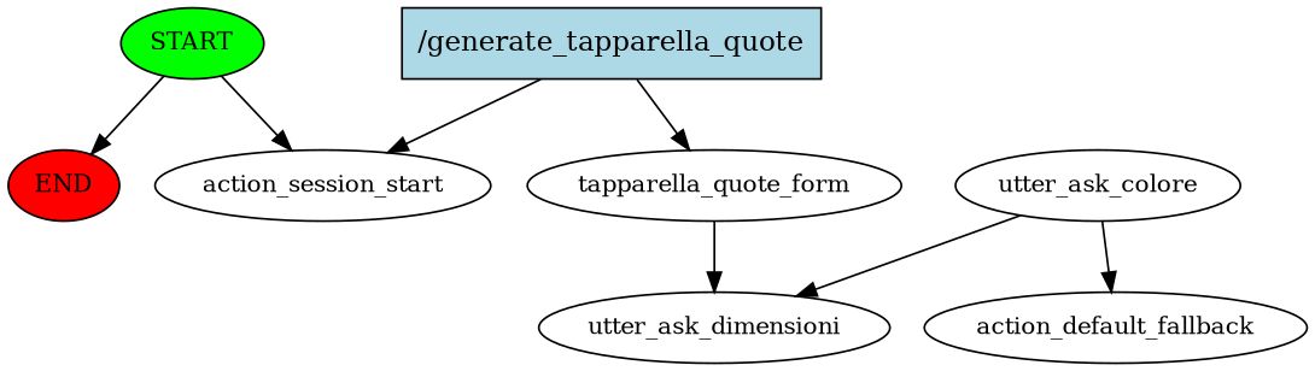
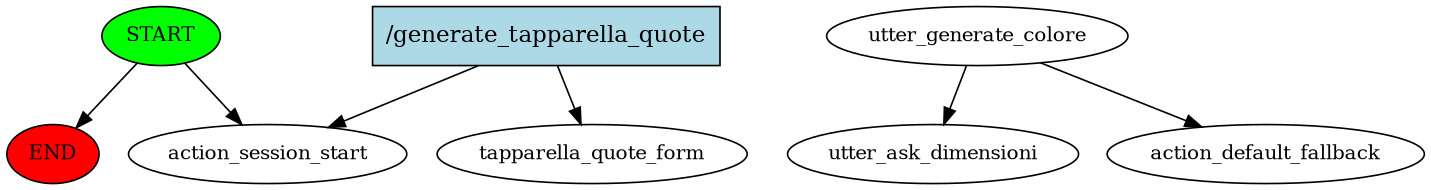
  digraph {
    node [fontsize=12]
    n1 [fillcolor=green label=START style=filled]
    n2 [fillcolor=red label=END style=filled]
    n3 [label=action_session_start]
    n4 [fillcolor=lightblue label="/generate_tapparella_quote" shape=rect style=filled fontsize=""]
    n5 [label=tapparella_quote_form]
    n6 [label=utter_ask_dimensioni]
-   n7 [label=utter_ask_colore]
+   n7 [label=utter_generate_colore]
    n8 [label=action_default_fallback]
    n1 -> n2
    n1 -> n3
    n4 -> n3
    n4 -> n5
-   n5 -> n6
    n7 -> n6
    n7 -> n8
  }
